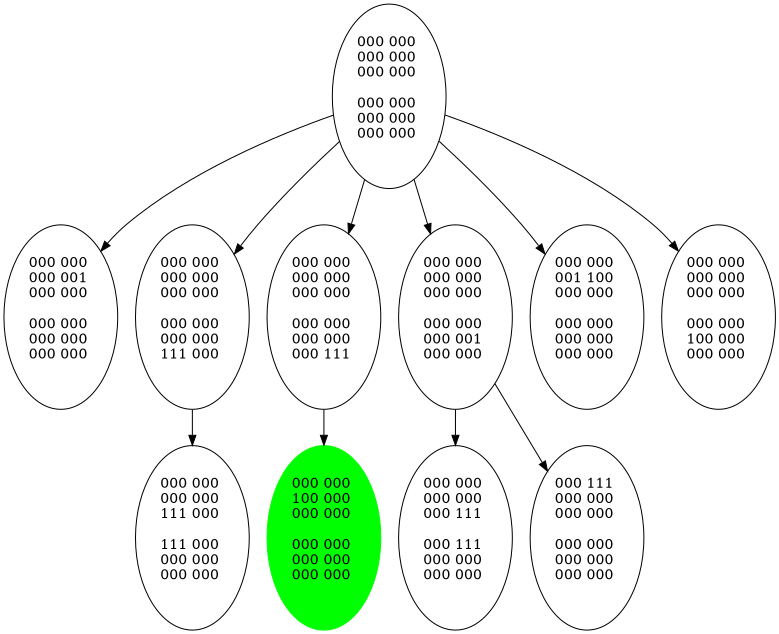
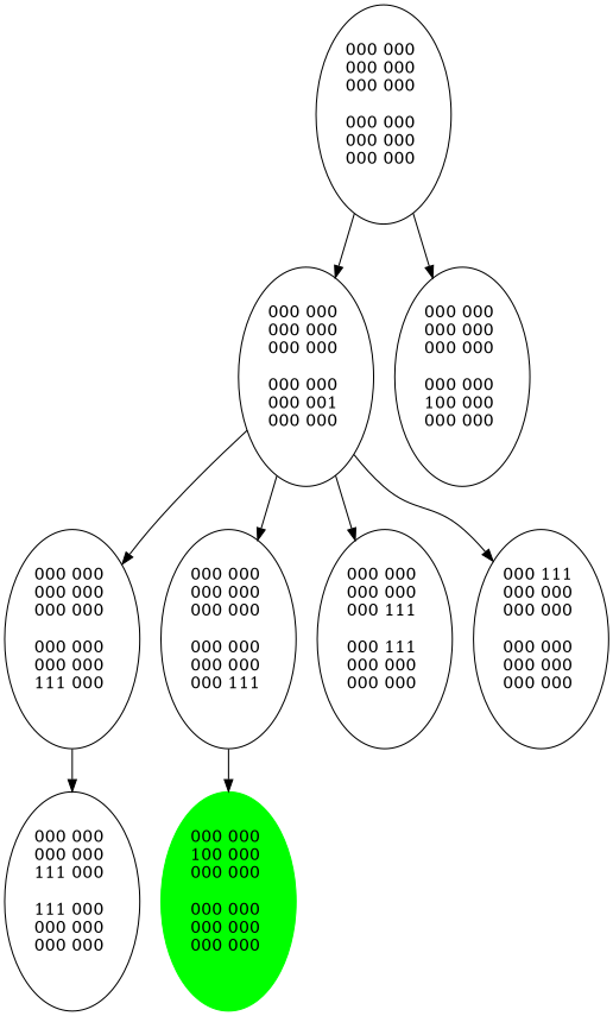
  digraph {
    "000 000 \n100 000 \n000 000 \n\n000 000 \n000 000 \n000 000 \n\n" [color=green style=filled]
    "000 000 \n000 000 \n000 000 \n\n000 000 \n000 000 \n000 000 \n\n"
-   "000 000 \n000 001 \n000 000 \n\n000 000 \n000 000 \n000 000 \n\n"
    "000 000 \n000 000 \n000 000 \n\n000 000 \n000 000 \n111 000 \n\n"
    "000 000 \n000 000 \n000 000 \n\n000 000 \n000 000 \n000 111 \n\n"
    "000 000 \n000 000 \n000 000 \n\n000 000 \n000 001 \n000 000 \n\n"
-   "000 000 \n001 100 \n000 000 \n\n000 000 \n000 000 \n000 000 \n\n"
    "000 000 \n000 000 \n000 000 \n\n000 000 \n100 000 \n000 000 \n\n"
    "000 000 \n000 000 \n111 000 \n\n111 000 \n000 000 \n000 000 \n\n"
    "000 000 \n000 000 \n000 111 \n\n000 111 \n000 000 \n000 000 \n\n"
    "000 111 \n000 000 \n000 000 \n\n000 000 \n000 000 \n000 000 \n\n"
-   "000 000 \n000 000 \n000 000 \n\n000 000 \n000 000 \n000 000 \n\n" -> "000 000 \n000 001 \n000 000 \n\n000 000 \n000 000 \n000 000 \n\n"
-   "000 000 \n000 000 \n000 000 \n\n000 000 \n000 000 \n000 000 \n\n" -> "000 000 \n000 000 \n000 000 \n\n000 000 \n000 000 \n111 000 \n\n"
-   "000 000 \n000 000 \n000 000 \n\n000 000 \n000 000 \n000 000 \n\n" -> "000 000 \n000 000 \n000 000 \n\n000 000 \n000 000 \n000 111 \n\n"
+   "000 000 \n000 000 \n000 000 \n\n000 000 \n000 001 \n000 000 \n\n" -> "000 000 \n000 000 \n000 000 \n\n000 000 \n000 000 \n111 000 \n\n"
+   "000 000 \n000 000 \n000 000 \n\n000 000 \n000 001 \n000 000 \n\n" -> "000 000 \n000 000 \n000 000 \n\n000 000 \n000 000 \n000 111 \n\n"
    "000 000 \n000 000 \n000 000 \n\n000 000 \n000 000 \n000 000 \n\n" -> "000 000 \n000 000 \n000 000 \n\n000 000 \n000 001 \n000 000 \n\n"
-   "000 000 \n000 000 \n000 000 \n\n000 000 \n000 000 \n000 000 \n\n" -> "000 000 \n001 100 \n000 000 \n\n000 000 \n000 000 \n000 000 \n\n"
    "000 000 \n000 000 \n000 000 \n\n000 000 \n000 000 \n000 000 \n\n" -> "000 000 \n000 000 \n000 000 \n\n000 000 \n100 000 \n000 000 \n\n"
    "000 000 \n000 000 \n000 000 \n\n000 000 \n000 000 \n111 000 \n\n" -> "000 000 \n000 000 \n111 000 \n\n111 000 \n000 000 \n000 000 \n\n"
    "000 000 \n000 000 \n000 000 \n\n000 000 \n000 000 \n000 111 \n\n" -> "000 000 \n100 000 \n000 000 \n\n000 000 \n000 000 \n000 000 \n\n"
    "000 000 \n000 000 \n000 000 \n\n000 000 \n000 001 \n000 000 \n\n" -> "000 000 \n000 000 \n000 111 \n\n000 111 \n000 000 \n000 000 \n\n"
    "000 000 \n000 000 \n000 000 \n\n000 000 \n000 001 \n000 000 \n\n" -> "000 111 \n000 000 \n000 000 \n\n000 000 \n000 000 \n000 000 \n\n"
  }
